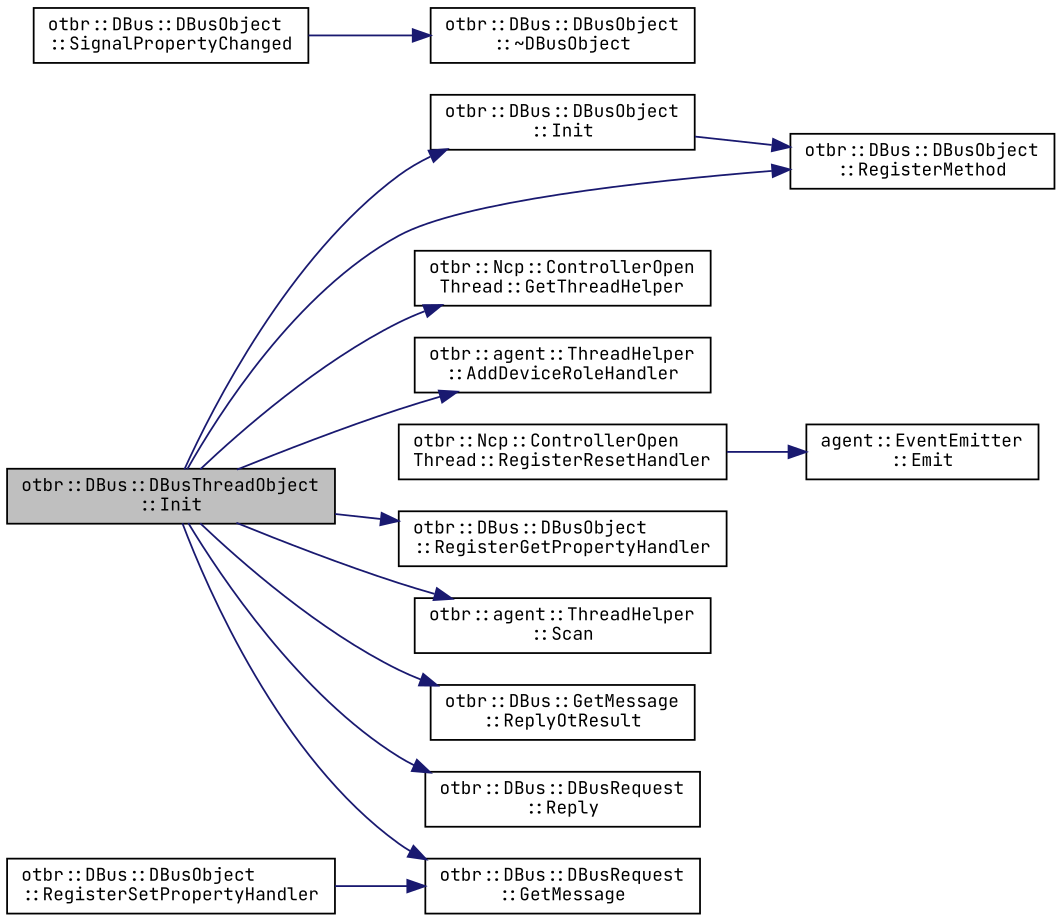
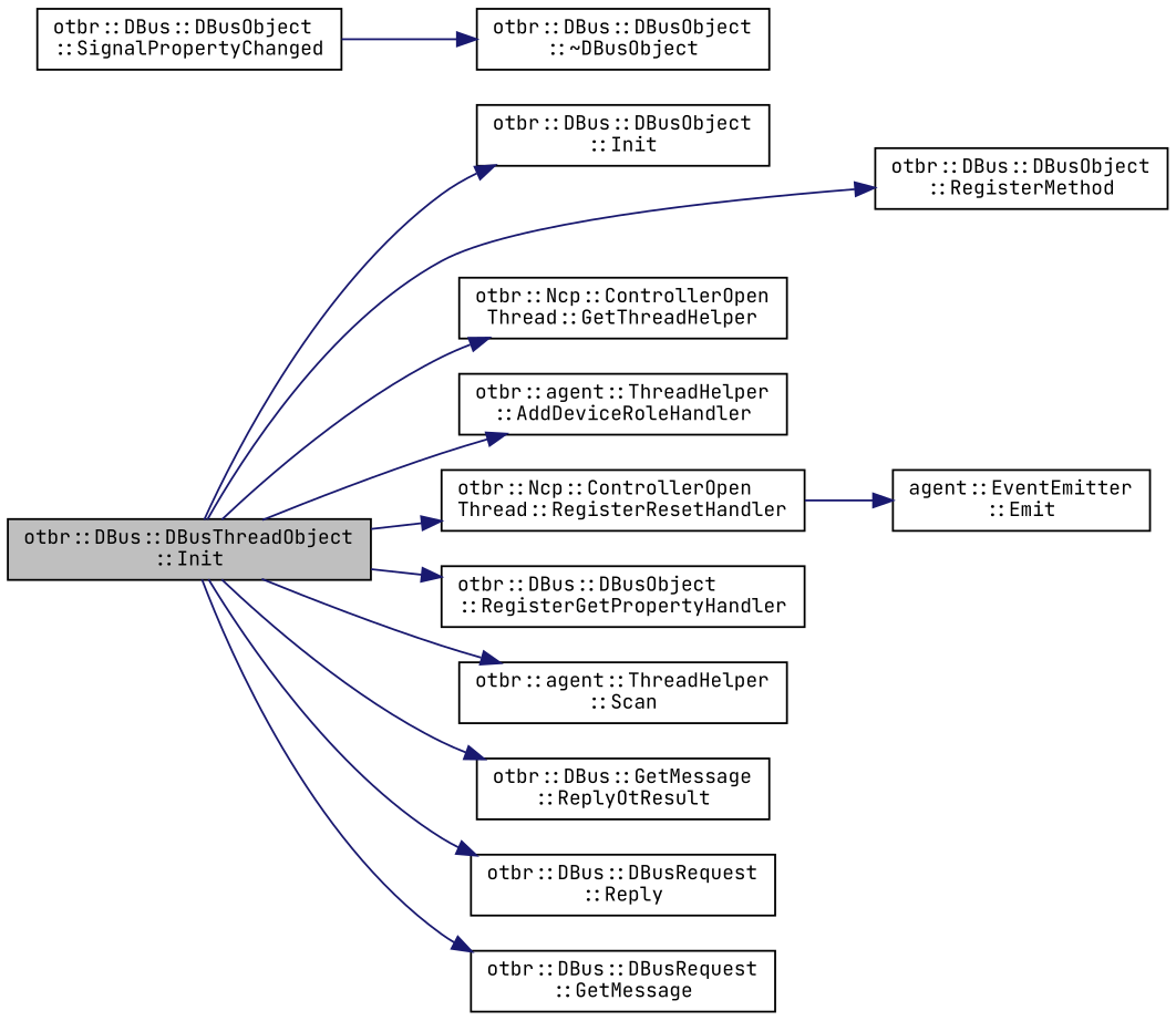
  digraph {
    fontname="JetBrains Mono"
    rankdir=LR
    node [color=black fillcolor=white fontname="JetBrains Mono" fontsize=10 shape=record style=filled]
    edge [color=midnightblue fontname="JetBrains Mono" fontsize=10 labelfontname=Helvetica labelfontsize=10 style=solid]
    n1 [fillcolor=grey75 fontcolor=black height=0.2 label="otbr::DBus::DBusThreadObject\l::Init" width=0.4]
    n2 [height=0.2 label="otbr::DBus::DBusObject\l::Init" width=0.4]
    n3 [height=0.2 label="otbr::DBus::DBusObject\l::RegisterMethod" width=0.4]
    n4 [height=0.2 label="otbr::Ncp::ControllerOpen\lThread::GetThreadHelper" width=0.4]
    n5 [height=0.2 label="otbr::agent::ThreadHelper\l::AddDeviceRoleHandler" width=0.4]
    n6 [height=0.2 label="otbr::Ncp::ControllerOpen\lThread::RegisterResetHandler" width=0.4]
    n7 [height=0.2 label="otbr::DBus::DBusRequest\l::GetMessage" width=0.4]
    n8 [height=0.2 label="otbr::DBus::DBusObject\l::RegisterGetPropertyHandler" width=0.4]
    n9 [height=0.2 label="otbr::agent::ThreadHelper\l::Scan" width=0.4]
    n10 [height=0.2 label="otbr::DBus::GetMessage\l::ReplyOtResult" width=0.4]
    n11 [height=0.2 label="otbr::DBus::DBusRequest\l::Reply" width=0.4]
    n12 [height=0.2 label="agent::EventEmitter\l::Emit" width=0.4]
-   n13 [height=0.2 label="otbr::DBus::DBusObject\l::RegisterSetPropertyHandler" width=0.4]
    n14 [height=0.2 label="otbr::DBus::DBusObject\l::SignalPropertyChanged" width=0.4]
    n15 [height=0.2 label="otbr::DBus::DBusObject\l::~DBusObject" width=0.4]
    n1 -> n2
    n1 -> n3
    n1 -> n4
    n1 -> n5
+   n1 -> n6
    n1 -> n7
    n1 -> n8
    n1 -> n9
    n1 -> n10
    n1 -> n11
-   n2 -> n3
    n6 -> n12
-   n13 -> n7
    n14 -> n15
  }
